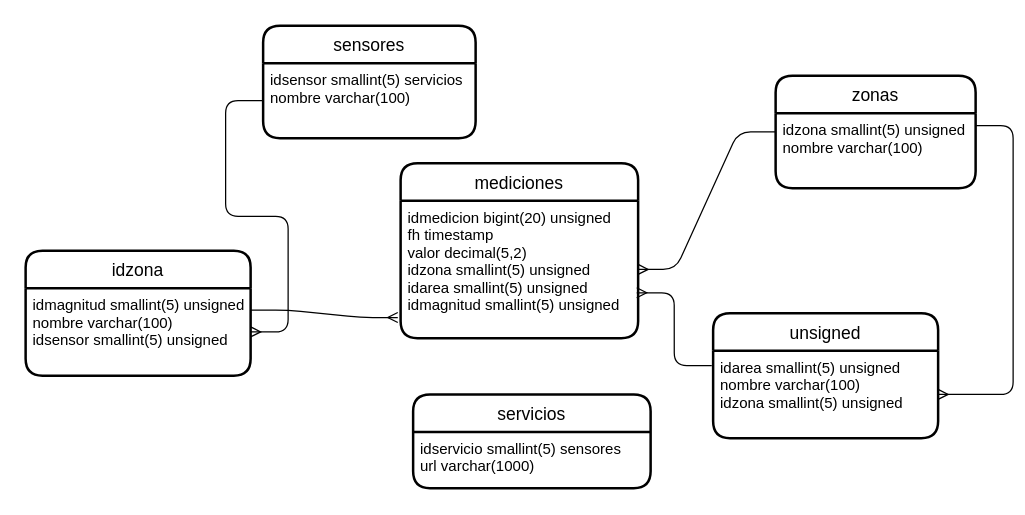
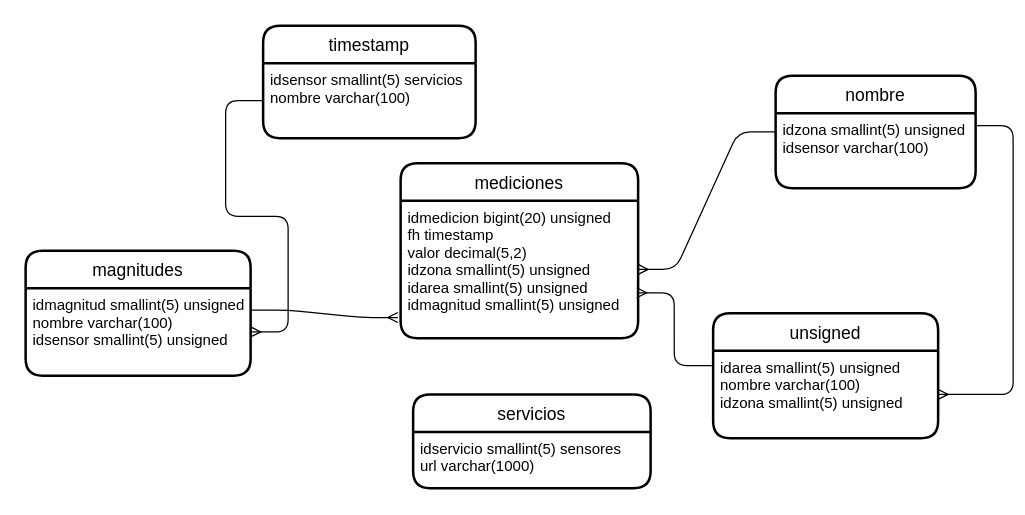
  <mxCell id="0" />
  <mxCell id="1" parent="0" />
  <mxCell id="2" value="servicios" style="swimlane;childLayout=stackLayout;horizontal=1;startSize=30;horizontalStack=0;rounded=1;fontSize=14;fontStyle=0;strokeWidth=2;resizeParent=0;resizeLast=1;shadow=0;dashed=0;align=center;" vertex="1" parent="1"><mxGeometry x="330" y="315" width="190" height="75" as="geometry" /></mxCell>
  <mxCell id="3" value="idservicio smallint(5) sensores&#10;url varchar(1000)&#10;" style="align=left;strokeColor=none;fillColor=none;spacingLeft=4;fontSize=12;verticalAlign=top;resizable=0;rotatable=0;part=1;" vertex="1" parent="2"><mxGeometry y="30" width="190" height="45" as="geometry" /></mxCell>
  <mxCell id="4" style="edgeStyle=orthogonalEdgeStyle;rounded=0;orthogonalLoop=1;jettySize=auto;html=1;exitX=0.5;exitY=1;exitDx=0;exitDy=0;" edge="1" parent="2" source="3" target="3"><mxGeometry relative="1" as="geometry" /></mxCell>
- <mxCell id="5" value="zonas" style="swimlane;childLayout=stackLayout;horizontal=1;startSize=30;horizontalStack=0;rounded=1;fontSize=14;fontStyle=0;strokeWidth=2;resizeParent=0;resizeLast=1;shadow=0;dashed=0;align=center;" vertex="1" parent="1"><mxGeometry x="620" y="60" width="160" height="90" as="geometry" /></mxCell>
- <mxCell id="6" value="idzona smallint(5) unsigned&#10;nombre varchar(100)" style="align=left;strokeColor=none;fillColor=none;spacingLeft=4;fontSize=12;verticalAlign=top;resizable=0;rotatable=0;part=1;" vertex="1" parent="5"><mxGeometry y="30" width="160" height="60" as="geometry" /></mxCell>
+ <mxCell id="5" value="nombre" style="swimlane;childLayout=stackLayout;horizontal=1;startSize=30;horizontalStack=0;rounded=1;fontSize=14;fontStyle=0;strokeWidth=2;resizeParent=0;resizeLast=1;shadow=0;dashed=0;align=center;" vertex="1" parent="1"><mxGeometry x="620" y="60" width="160" height="90" as="geometry" /></mxCell>
+ <mxCell id="6" value="idzona smallint(5) unsigned&#10;idsensor varchar(100)" style="align=left;strokeColor=none;fillColor=none;spacingLeft=4;fontSize=12;verticalAlign=top;resizable=0;rotatable=0;part=1;" vertex="1" parent="5"><mxGeometry y="30" width="160" height="60" as="geometry" /></mxCell>
  <mxCell id="7" value="unsigned" style="swimlane;childLayout=stackLayout;horizontal=1;startSize=30;horizontalStack=0;rounded=1;fontSize=14;fontStyle=0;strokeWidth=2;resizeParent=0;resizeLast=1;shadow=0;dashed=0;align=center;" vertex="1" parent="1"><mxGeometry x="570" y="250" width="180" height="100" as="geometry" /></mxCell>
  <mxCell id="8" value="idarea smallint(5) unsigned&#10;nombre varchar(100)&#10;idzona smallint(5) unsigned&#10;" style="align=left;strokeColor=none;fillColor=none;spacingLeft=4;fontSize=12;verticalAlign=top;resizable=0;rotatable=0;part=1;" vertex="1" parent="7"><mxGeometry y="30" width="180" height="70" as="geometry" /></mxCell>
  <mxCell id="9" value="mediciones" style="swimlane;childLayout=stackLayout;horizontal=1;startSize=30;horizontalStack=0;rounded=1;fontSize=14;fontStyle=0;strokeWidth=2;resizeParent=0;resizeLast=1;shadow=0;dashed=0;align=center;" vertex="1" parent="1"><mxGeometry x="320" y="130" width="190" height="140" as="geometry"><mxRectangle x="230" y="280" width="100" height="30" as="alternateBounds" /></mxGeometry></mxCell>
  <mxCell id="10" value="idmedicion bigint(20) unsigned&#10;fh timestamp&#10;valor decimal(5,2)&#10;idzona smallint(5) unsigned&#10;idarea smallint(5) unsigned&#10;idmagnitud smallint(5) unsigned&#10;" style="align=left;strokeColor=none;fillColor=none;spacingLeft=4;fontSize=12;verticalAlign=top;resizable=0;rotatable=0;part=1;" vertex="1" parent="9"><mxGeometry y="30" width="190" height="110" as="geometry" /></mxCell>
- <mxCell id="11" value="idzona" style="swimlane;childLayout=stackLayout;horizontal=1;startSize=30;horizontalStack=0;rounded=1;fontSize=14;fontStyle=0;strokeWidth=2;resizeParent=0;resizeLast=1;shadow=0;dashed=0;align=center;" vertex="1" parent="1"><mxGeometry x="20" y="200" width="180" height="100" as="geometry" /></mxCell>
+ <mxCell id="11" value="magnitudes" style="swimlane;childLayout=stackLayout;horizontal=1;startSize=30;horizontalStack=0;rounded=1;fontSize=14;fontStyle=0;strokeWidth=2;resizeParent=0;resizeLast=1;shadow=0;dashed=0;align=center;" vertex="1" parent="1"><mxGeometry x="20" y="200" width="180" height="100" as="geometry" /></mxCell>
  <mxCell id="12" value="idmagnitud smallint(5) unsigned&#10;nombre varchar(100)&#10;idsensor smallint(5) unsigned" style="align=left;strokeColor=none;fillColor=none;spacingLeft=4;fontSize=12;verticalAlign=top;resizable=0;rotatable=0;part=1;" vertex="1" parent="11"><mxGeometry y="30" width="180" height="70" as="geometry" /></mxCell>
- <mxCell id="13" value="sensores" style="swimlane;childLayout=stackLayout;horizontal=1;startSize=30;horizontalStack=0;rounded=1;fontSize=14;fontStyle=0;strokeWidth=2;resizeParent=0;resizeLast=1;shadow=0;dashed=0;align=center;" vertex="1" parent="1"><mxGeometry x="210" y="20" width="170" height="90" as="geometry" /></mxCell>
+ <mxCell id="13" value="timestamp" style="swimlane;childLayout=stackLayout;horizontal=1;startSize=30;horizontalStack=0;rounded=1;fontSize=14;fontStyle=0;strokeWidth=2;resizeParent=0;resizeLast=1;shadow=0;dashed=0;align=center;" vertex="1" parent="1"><mxGeometry x="210" y="20" width="170" height="90" as="geometry" /></mxCell>
  <mxCell id="14" value="idsensor smallint(5) servicios&#10;nombre varchar(100)" style="align=left;strokeColor=none;fillColor=none;spacingLeft=4;fontSize=12;verticalAlign=top;resizable=0;rotatable=0;part=1;" vertex="1" parent="13"><mxGeometry y="30" width="170" height="60" as="geometry" /></mxCell>
  <mxCell id="15" value="" style="edgeStyle=entityRelationEdgeStyle;fontSize=12;html=1;endArrow=ERmany;entryX=1;entryY=0.5;entryDx=0;entryDy=0;" edge="1" parent="1" source="14" target="12"><mxGeometry width="100" height="100" relative="1" as="geometry"><mxPoint x="210" y="65" as="sourcePoint" /><mxPoint x="80" y="190" as="targetPoint" /></mxGeometry></mxCell>
  <mxCell id="16" value="" style="edgeStyle=entityRelationEdgeStyle;fontSize=12;html=1;endArrow=ERmany;exitX=1;exitY=0.25;exitDx=0;exitDy=0;entryX=-0.012;entryY=0.85;entryDx=0;entryDy=0;entryPerimeter=0;" edge="1" parent="1" source="12" target="10"><mxGeometry width="100" height="100" relative="1" as="geometry"><mxPoint x="210" y="640" as="sourcePoint" /><mxPoint x="310" y="540" as="targetPoint" /></mxGeometry></mxCell>
  <mxCell id="17" value="" style="edgeStyle=entityRelationEdgeStyle;fontSize=12;html=1;endArrow=ERmany;exitX=0;exitY=0.25;exitDx=0;exitDy=0;entryX=1;entryY=0.5;entryDx=0;entryDy=0;" edge="1" parent="1" source="6" target="10"><mxGeometry width="100" height="100" relative="1" as="geometry"><mxPoint x="410" y="50" as="sourcePoint" /><mxPoint x="510" y="-50" as="targetPoint" /></mxGeometry></mxCell>
  <mxCell id="18" value="" style="edgeStyle=entityRelationEdgeStyle;fontSize=12;html=1;endArrow=ERmany;exitX=-0.006;exitY=0.171;exitDx=0;exitDy=0;exitPerimeter=0;entryX=0.994;entryY=0.67;entryDx=0;entryDy=0;entryPerimeter=0;" edge="1" parent="1" source="8" target="10"><mxGeometry width="100" height="100" relative="1" as="geometry"><mxPoint x="550" y="220" as="sourcePoint" /><mxPoint x="650" y="120" as="targetPoint" /></mxGeometry></mxCell>
  <mxCell id="19" value="" style="edgeStyle=entityRelationEdgeStyle;fontSize=12;html=1;endArrow=ERmany;entryX=1;entryY=0.5;entryDx=0;entryDy=0;" edge="1" parent="1" target="8"><mxGeometry width="100" height="100" relative="1" as="geometry"><mxPoint x="780" y="100" as="sourcePoint" /><mxPoint x="800" y="320" as="targetPoint" /></mxGeometry></mxCell>
